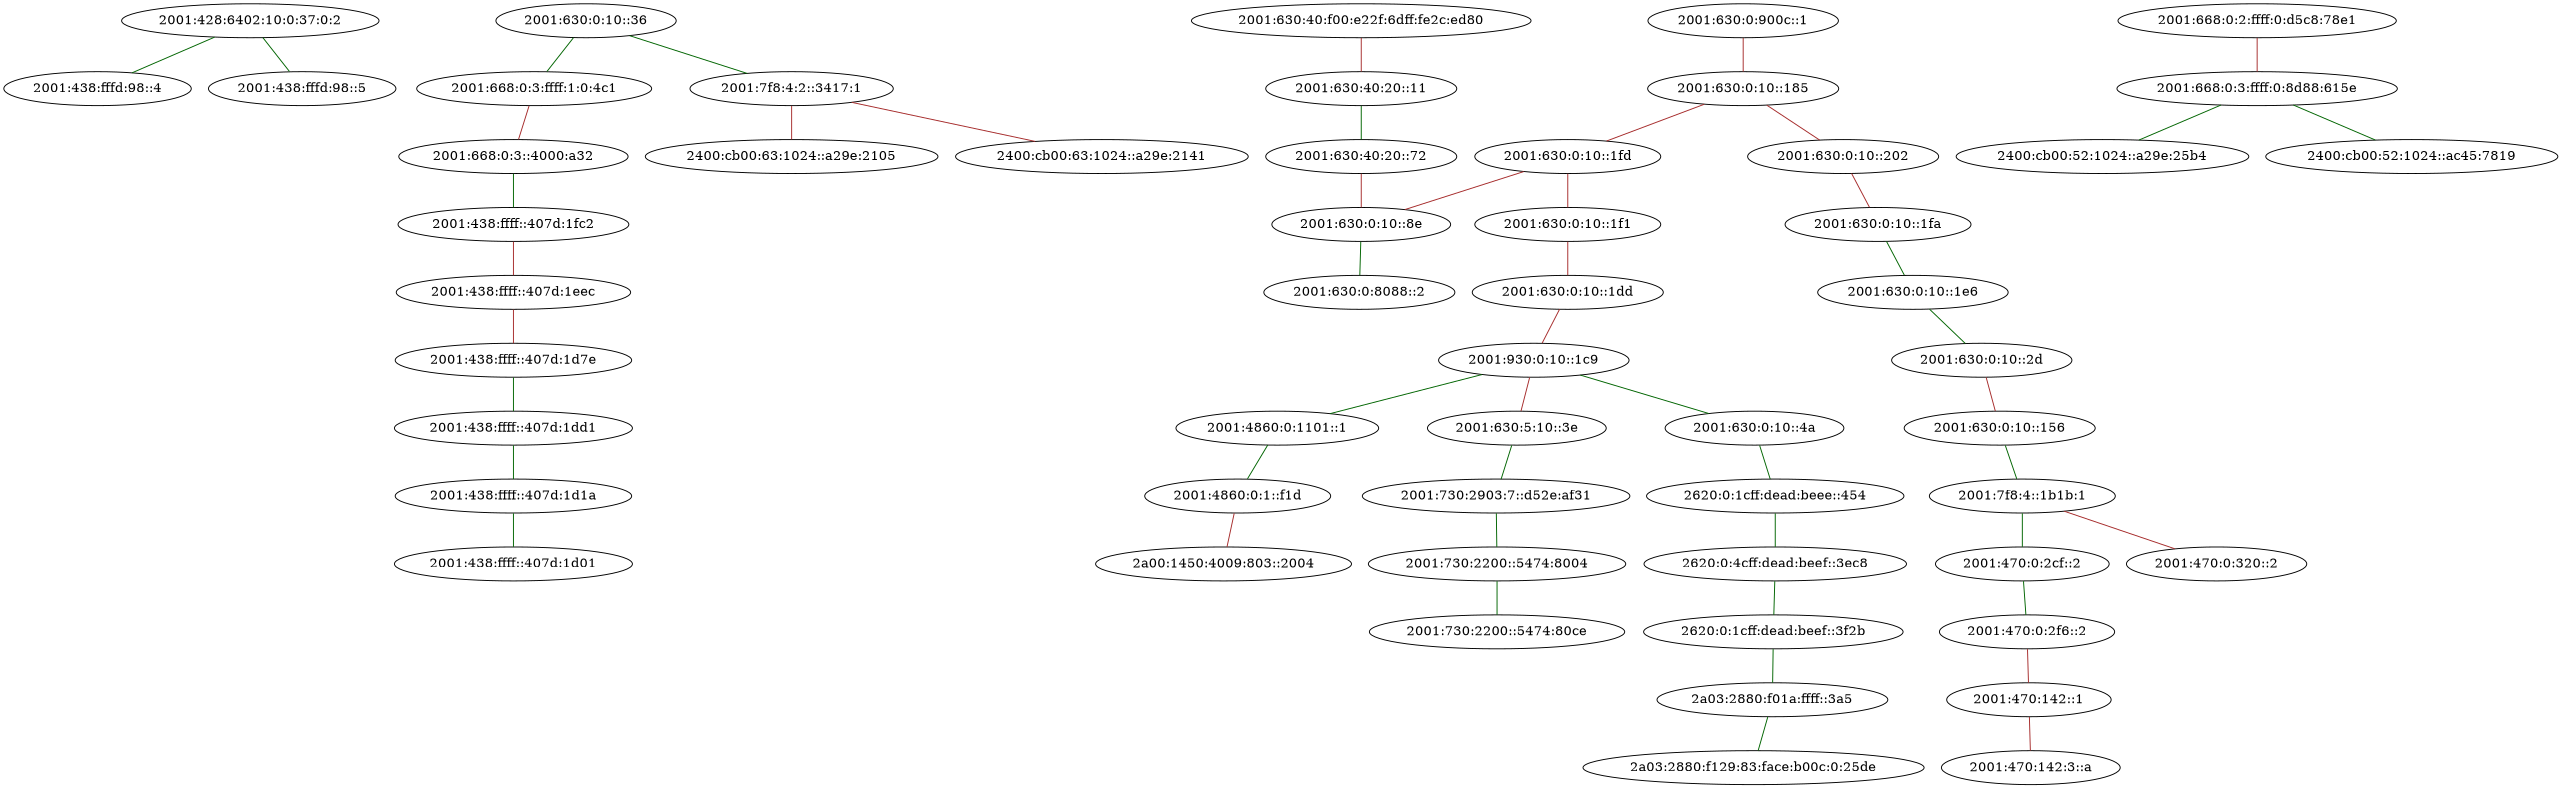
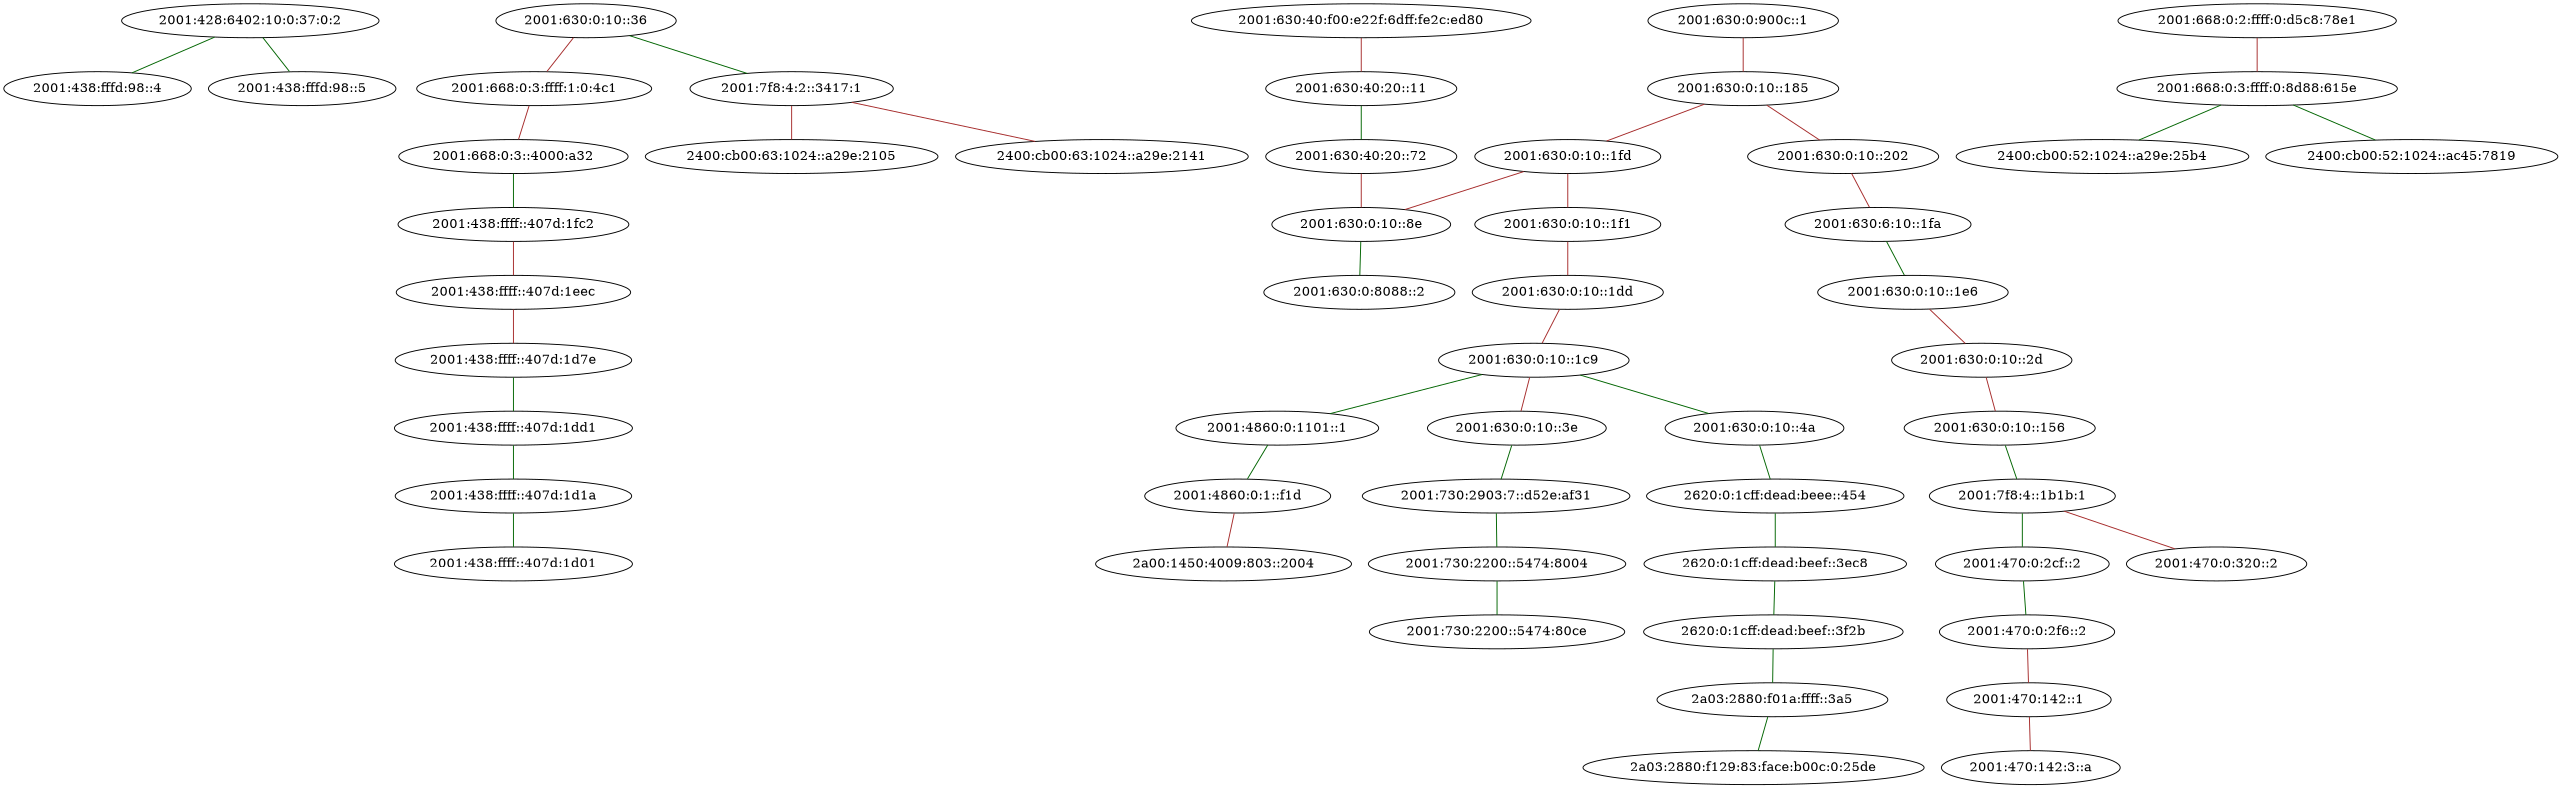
  graph {
    edge [color=darkgreen]
    "2001:428:6402:10:0:37:0:2"
    "2001:438:fffd:98::4"
    "2001:438:fffd:98::5"
    "2001:438:ffff::407d:1d1a"
    "2001:438:ffff::407d:1d01"
    "2001:438:ffff::407d:1d7e"
    "2001:438:ffff::407d:1dd1"
    "2001:438:ffff::407d:1eec"
    "2001:438:ffff::407d:1fc2"
    "2001:470:0:2cf::2"
    "2001:470:0:2f6::2"
    "2001:470:142::1"
    "2001:470:142:3::a"
    "2001:4860:0:1101::1"
    "2001:4860:0:1::f1d"
    "2a00:1450:4009:803::2004"
    "2001:630:0:10::156"
    "2001:7f8:4::1b1b:1"
    "2001:470:0:320::2"
    "2001:630:0:10::185"
    "2001:630:0:10::1fd"
    "2001:630:0:10::202"
    "2001:630:0:10::1f1"
    "2001:630:0:10::8e"
-   "2001:630:0:10::1fa"
+   "2001:630:0:10::1fa" [label="2001:630:6:10::1fa"]
    "2001:630:0:10::1dd"
    "2001:630:0:10::36"
    "2001:668:0:3:ffff:1:0:4c1"
    "2001:7f8:4:2::3417:1"
    "2001:630:0:8088::2"
    "2001:630:0:10::1e6"
-   "2001:630:0:10::1c9" [label="2001:930:0:10::1c9"]
-   "2001:630:0:10::3e" [label="2001:630:5:10::3e"]
+   "2001:630:0:10::1c9"
+   "2001:630:0:10::3e"
    "2001:630:0:10::4a"
    "2001:730:2903:7::d52e:af31"
    "2620:0:1cff:dead:beee::454"
    "2001:730:2200::5474:8004"
-   "2620:0:1cff:dead:beef::3ec8" [label="2620:0:4cff:dead:beef::3ec8"]
+   "2620:0:1cff:dead:beef::3ec8"
    "2001:630:0:10::2d"
    "2001:668:0:3::4000:a32"
    "2400:cb00:63:1024::a29e:2105"
    "2400:cb00:63:1024::a29e:2141"
    "2001:668:0:2:ffff:0:d5c8:78e1"
    "2001:668:0:3:ffff:0:8d88:615e"
    "2001:730:2200::5474:80ce"
    "2620:0:1cff:dead:beef::3f2b"
    "2001:630:0:900c::1"
    "2001:630:40:20::11"
    "2001:630:40:20::72"
    "2001:630:40:f00:e22f:6dff:fe2c:ed80"
    "2400:cb00:52:1024::a29e:25b4"
    "2400:cb00:52:1024::ac45:7819"
    "2a03:2880:f01a:ffff::3a5"
    "2a03:2880:f129:83:face:b00c:0:25de"
    "2001:428:6402:10:0:37:0:2" -- "2001:438:fffd:98::4"
    "2001:428:6402:10:0:37:0:2" -- "2001:438:fffd:98::5"
    "2001:438:ffff::407d:1d1a" -- "2001:438:ffff::407d:1d01"
    "2001:438:ffff::407d:1d7e" -- "2001:438:ffff::407d:1dd1"
    "2001:438:ffff::407d:1dd1" -- "2001:438:ffff::407d:1d1a"
    "2001:438:ffff::407d:1eec" -- "2001:438:ffff::407d:1d7e" [color=brown]
    "2001:438:ffff::407d:1fc2" -- "2001:438:ffff::407d:1eec" [color=brown]
    "2001:470:0:2cf::2" -- "2001:470:0:2f6::2"
    "2001:470:0:2f6::2" -- "2001:470:142::1" [color=brown]
    "2001:470:142::1" -- "2001:470:142:3::a" [color=brown]
    "2001:4860:0:1101::1" -- "2001:4860:0:1::f1d"
    "2001:4860:0:1::f1d" -- "2a00:1450:4009:803::2004" [color=brown]
    "2001:630:0:10::156" -- "2001:7f8:4::1b1b:1"
    "2001:7f8:4::1b1b:1" -- "2001:470:0:2cf::2"
    "2001:7f8:4::1b1b:1" -- "2001:470:0:320::2" [color=brown]
    "2001:630:0:10::185" -- "2001:630:0:10::1fd" [color=brown]
    "2001:630:0:10::185" -- "2001:630:0:10::202" [color=brown]
    "2001:630:0:10::1fd" -- "2001:630:0:10::1f1" [color=brown]
    "2001:630:0:10::1fd" -- "2001:630:0:10::8e" [color=brown]
    "2001:630:0:10::202" -- "2001:630:0:10::1fa" [color=brown]
    "2001:630:0:10::1f1" -- "2001:630:0:10::1dd" [color=brown]
    "2001:630:0:10::8e" -- "2001:630:0:8088::2"
    "2001:630:0:10::1fa" -- "2001:630:0:10::1e6"
    "2001:630:0:10::1dd" -- "2001:630:0:10::1c9" [color=brown]
-   "2001:630:0:10::36" -- "2001:668:0:3:ffff:1:0:4c1"
+   "2001:630:0:10::36" -- "2001:668:0:3:ffff:1:0:4c1" [color=brown]
    "2001:630:0:10::36" -- "2001:7f8:4:2::3417:1"
    "2001:668:0:3:ffff:1:0:4c1" -- "2001:668:0:3::4000:a32" [color=brown]
    "2001:7f8:4:2::3417:1" -- "2400:cb00:63:1024::a29e:2105" [color=brown]
    "2001:7f8:4:2::3417:1" -- "2400:cb00:63:1024::a29e:2141" [color=brown]
-   "2001:630:0:10::1e6" -- "2001:630:0:10::2d"
+   "2001:630:0:10::1e6" -- "2001:630:0:10::2d" [color=brown]
    "2001:630:0:10::1c9" -- "2001:4860:0:1101::1"
    "2001:630:0:10::1c9" -- "2001:630:0:10::3e" [color=brown]
    "2001:630:0:10::1c9" -- "2001:630:0:10::4a"
    "2001:630:0:10::3e" -- "2001:730:2903:7::d52e:af31"
    "2001:630:0:10::4a" -- "2620:0:1cff:dead:beee::454"
    "2001:730:2903:7::d52e:af31" -- "2001:730:2200::5474:8004"
    "2620:0:1cff:dead:beee::454" -- "2620:0:1cff:dead:beef::3ec8"
    "2001:730:2200::5474:8004" -- "2001:730:2200::5474:80ce"
    "2620:0:1cff:dead:beef::3ec8" -- "2620:0:1cff:dead:beef::3f2b"
    "2001:630:0:10::2d" -- "2001:630:0:10::156" [color=brown]
    "2001:668:0:3::4000:a32" -- "2001:438:ffff::407d:1fc2"
    "2001:668:0:2:ffff:0:d5c8:78e1" -- "2001:668:0:3:ffff:0:8d88:615e" [color=brown]
    "2001:668:0:3:ffff:0:8d88:615e" -- "2400:cb00:52:1024::a29e:25b4"
    "2001:668:0:3:ffff:0:8d88:615e" -- "2400:cb00:52:1024::ac45:7819"
    "2620:0:1cff:dead:beef::3f2b" -- "2a03:2880:f01a:ffff::3a5"
    "2001:630:0:900c::1" -- "2001:630:0:10::185" [color=brown]
    "2001:630:40:20::11" -- "2001:630:40:20::72"
    "2001:630:40:20::72" -- "2001:630:0:10::8e" [color=brown]
    "2001:630:40:f00:e22f:6dff:fe2c:ed80" -- "2001:630:40:20::11" [color=brown]
    "2a03:2880:f01a:ffff::3a5" -- "2a03:2880:f129:83:face:b00c:0:25de"
  }
